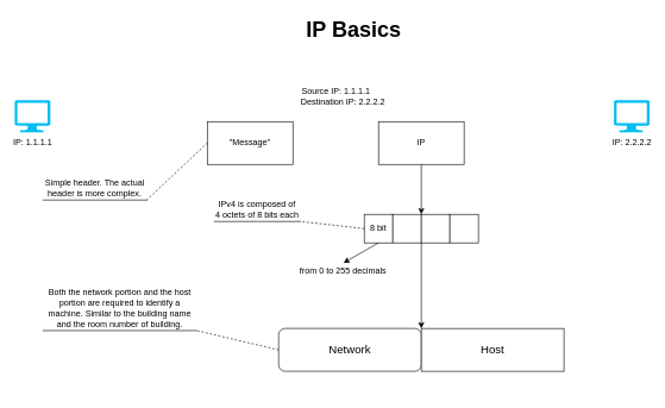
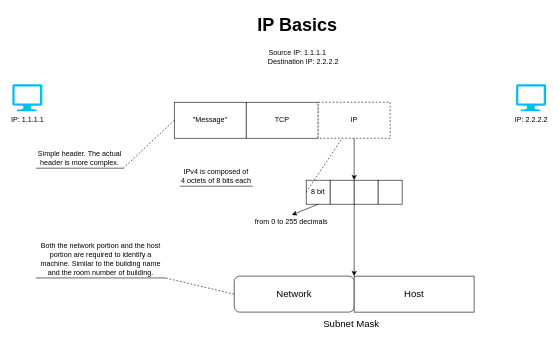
  <mxCell id="0" />
  <mxCell id="1" parent="0" />
  <mxCell id="2" value="IP: 1.1.1.1" style="verticalLabelPosition=bottom;html=1;verticalAlign=top;align=center;strokeColor=none;fillColor=#00BEF2;shape=mxgraph.azure.computer;pointerEvents=1;" parent="1" vertex="1"><mxGeometry x="20" y="140" width="50" height="45" as="geometry" /></mxCell>
  <mxCell id="3" value="IP: 2.2.2.2" style="verticalLabelPosition=bottom;html=1;verticalAlign=top;align=center;strokeColor=none;fillColor=#00BEF2;shape=mxgraph.azure.computer;pointerEvents=1;" parent="1" vertex="1"><mxGeometry x="860" y="140" width="50" height="45" as="geometry" /></mxCell>
  <mxCell id="4" value="&quot;Message&quot;" style="rounded=0;whiteSpace=wrap;html=1;" parent="1" vertex="1"><mxGeometry x="290" y="170" width="120" height="60" as="geometry" /></mxCell>
- <mxCell id="6" value="IP" style="rounded=0;whiteSpace=wrap;html=1;" parent="1" vertex="1"><mxGeometry x="530" y="170" width="120" height="60" as="geometry" /></mxCell>
- <mxCell id="7" value="Source IP: 1.1.1.1&lt;br&gt;&amp;nbsp; &amp;nbsp; &amp;nbsp; &amp;nbsp;Destination IP: 2.2.2.2&amp;nbsp;" style="text;html=1;align=center;verticalAlign=middle;resizable=0;points=[];autosize=1;" parent="1" vertex="1"><mxGeometry x="390" y="120" width="160" height="30" as="geometry" /></mxCell>
+ <mxCell id="5" value="TCP" style="rounded=0;whiteSpace=wrap;html=1;" parent="1" vertex="1"><mxGeometry x="410" y="170" width="120" height="60" as="geometry" /></mxCell>
+ <mxCell id="6" value="IP" style="rounded=0;whiteSpace=wrap;html=1;dashed=1;" parent="1" vertex="1"><mxGeometry x="530" y="170" width="120" height="60" as="geometry" /></mxCell>
+ <mxCell id="7" value="Source IP: 1.1.1.1&lt;br&gt;&amp;nbsp; &amp;nbsp; &amp;nbsp; &amp;nbsp;Destination IP: 2.2.2.2&amp;nbsp;" style="text;html=1;align=center;verticalAlign=middle;resizable=0;points=[];autosize=1;" parent="1" vertex="1"><mxGeometry x="415" y="80" width="160" height="30" as="geometry" /></mxCell>
  <mxCell id="8" value="8 bit" style="whiteSpace=wrap;html=1;aspect=fixed;" vertex="1" parent="1"><mxGeometry x="510" y="300" width="40" height="40" as="geometry" /></mxCell>
  <mxCell id="9" value="" style="whiteSpace=wrap;html=1;aspect=fixed;" vertex="1" parent="1"><mxGeometry x="550" y="300" width="40" height="40" as="geometry" /></mxCell>
  <mxCell id="10" value="" style="whiteSpace=wrap;html=1;aspect=fixed;" vertex="1" parent="1"><mxGeometry x="590" y="300" width="40" height="40" as="geometry" /></mxCell>
  <mxCell id="11" value="" style="whiteSpace=wrap;html=1;aspect=fixed;" vertex="1" parent="1"><mxGeometry x="630" y="300" width="40" height="40" as="geometry" /></mxCell>
  <mxCell id="12" value="" style="endArrow=classic;html=1;exitX=0.5;exitY=1;exitDx=0;exitDy=0;entryX=1;entryY=0;entryDx=0;entryDy=0;" edge="1" parent="1" source="6" target="9"><mxGeometry width="50" height="50" relative="1" as="geometry"><mxPoint x="20" y="560" as="sourcePoint" /><mxPoint x="70" y="510" as="targetPoint" /></mxGeometry></mxCell>
  <mxCell id="13" value="" style="endArrow=classic;html=1;exitX=0.5;exitY=1;exitDx=0;exitDy=0;entryX=0.507;entryY=-0.1;entryDx=0;entryDy=0;entryPerimeter=0;" edge="1" parent="1" source="8" target="16"><mxGeometry width="50" height="50" relative="1" as="geometry"><mxPoint x="20" y="560" as="sourcePoint" /><mxPoint x="530" y="360" as="targetPoint" /></mxGeometry></mxCell>
  <mxCell id="14" value="IPv4 is composed of 4 octets of 8 bits each" style="whiteSpace=wrap;html=1;shape=partialRectangle;top=0;left=0;bottom=1;right=0;points=[[0,1],[1,1]];strokeColor=#000000;fillColor=none;align=center;verticalAlign=bottom;routingCenterY=0.5;snapToPoint=1;container=1;recursiveResize=0;autosize=1;treeFolding=1;treeMoving=1;" vertex="1" parent="1"><mxGeometry x="300" y="290" width="120" height="20" as="geometry" /></mxCell>
- <mxCell id="15" value="" style="startArrow=none;endArrow=none;segment=10;strokeColor=#000000;exitX=0;exitY=0.5;exitDx=0;exitDy=0;dashed=1;" edge="1" target="14" parent="1" source="8"><mxGeometry relative="1" as="geometry"><mxPoint x="410" y="420" as="sourcePoint" /></mxGeometry></mxCell>
- <mxCell id="16" value="from 0 to 255 decimals" style="text;html=1;align=center;verticalAlign=middle;resizable=0;points=[];autosize=1;" vertex="1" parent="1"><mxGeometry x="410" y="370" width="140" height="20" as="geometry" /></mxCell>
+ <mxCell id="15" value="" style="startArrow=none;endArrow=none;segment=10;strokeColor=#000000;exitX=0;exitY=0.5;exitDx=0;exitDy=0;dashed=1;" edge="1" target="6" parent="1" source="8"><mxGeometry relative="1" as="geometry"><mxPoint x="410" y="420" as="sourcePoint" /></mxGeometry></mxCell>
+ <mxCell id="16" value="from 0 to 255 decimals" style="text;html=1;align=center;verticalAlign=middle;resizable=0;points=[];autosize=1;" vertex="1" parent="1"><mxGeometry x="415" y="360" width="140" height="20" as="geometry" /></mxCell>
  <mxCell id="17" value="Simple header. The actual header is more complex." style="whiteSpace=wrap;html=1;shape=partialRectangle;top=0;left=0;bottom=1;right=0;points=[[0,1],[1,1]];strokeColor=#000000;fillColor=none;align=center;verticalAlign=bottom;routingCenterY=0.5;snapToPoint=1;container=1;recursiveResize=0;autosize=1;treeFolding=1;treeMoving=1;" vertex="1" parent="1"><mxGeometry x="60" y="260" width="145" height="20" as="geometry" /></mxCell>
  <mxCell id="18" value="" style="startArrow=none;endArrow=none;segment=10;strokeColor=#000000;exitX=0;exitY=0.5;exitDx=0;exitDy=0;dashed=1;" edge="1" parent="1" target="17" source="4"><mxGeometry relative="1" as="geometry"><mxPoint x="250" y="340" as="sourcePoint" /></mxGeometry></mxCell>
  <mxCell id="19" value="IP Basics" style="text;html=1;align=center;verticalAlign=middle;resizable=0;points=[];autosize=1;fontSize=30;fontStyle=1" vertex="1" parent="1"><mxGeometry x="420" y="20" width="150" height="40" as="geometry" /></mxCell>
  <mxCell id="20" value="&lt;font style=&quot;font-size: 16px;&quot;&gt;Network&lt;/font&gt;" style="whiteSpace=wrap;html=1;fontSize=16;rounded=1;" vertex="1" parent="1"><mxGeometry x="390" y="460" width="200" height="60" as="geometry" /></mxCell>
  <mxCell id="21" value="Host" style="rounded=0;whiteSpace=wrap;html=1;fontSize=16;" vertex="1" parent="1"><mxGeometry x="590" y="460" width="200" height="60" as="geometry" /></mxCell>
+ <mxCell id="22" value="Subnet Mask" style="text;html=1;align=center;verticalAlign=middle;resizable=0;points=[];autosize=1;fontSize=16;" vertex="1" parent="1"><mxGeometry x="530" y="530" width="110" height="20" as="geometry" /></mxCell>
  <mxCell id="23" value="" style="endArrow=classic;html=1;exitX=0;exitY=1;exitDx=0;exitDy=0;entryX=0;entryY=0;entryDx=0;entryDy=0;" edge="1" parent="1" source="10" target="21"><mxGeometry width="50" height="50" relative="1" as="geometry"><mxPoint x="600" y="240" as="sourcePoint" /><mxPoint x="600" y="310" as="targetPoint" /></mxGeometry></mxCell>
  <mxCell id="24" value="Both the network portion and the host portion are required to identify a machine. Similar to the building name and the room number of building." style="whiteSpace=wrap;html=1;shape=partialRectangle;top=0;left=0;bottom=1;right=0;points=[[0,1],[1,1]];strokeColor=#000000;fillColor=none;align=center;verticalAlign=bottom;routingCenterY=0.5;snapToPoint=1;container=1;recursiveResize=0;autosize=1;treeFolding=1;treeMoving=1;" vertex="1" parent="1"><mxGeometry x="60" y="403" width="215" height="60" as="geometry" /></mxCell>
  <mxCell id="25" value="" style="startArrow=none;endArrow=none;segment=10;strokeColor=#000000;exitX=0;exitY=0.5;exitDx=0;exitDy=0;dashed=1;" edge="1" parent="1" target="24" source="20"><mxGeometry relative="1" as="geometry"><mxPoint x="320" y="550" as="sourcePoint" /></mxGeometry></mxCell>
